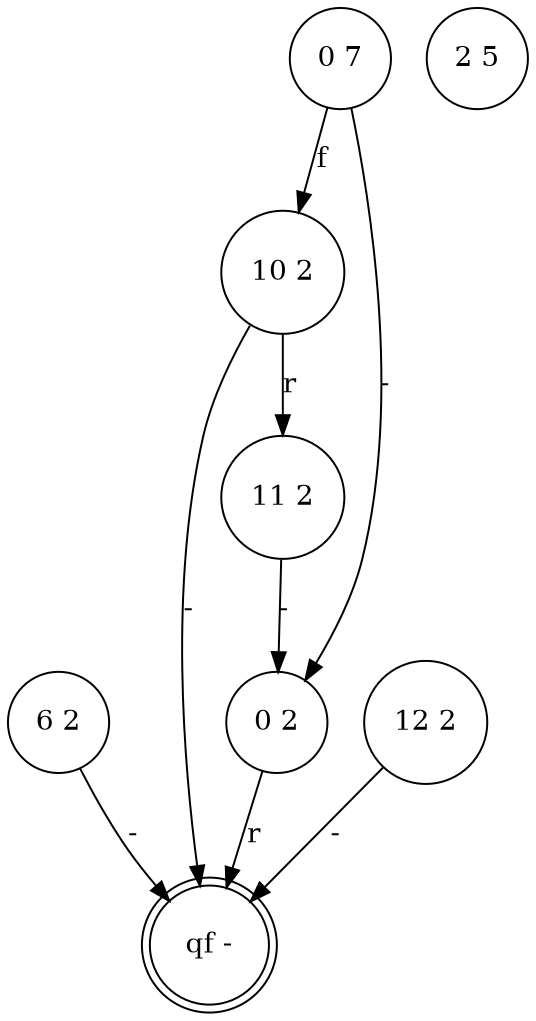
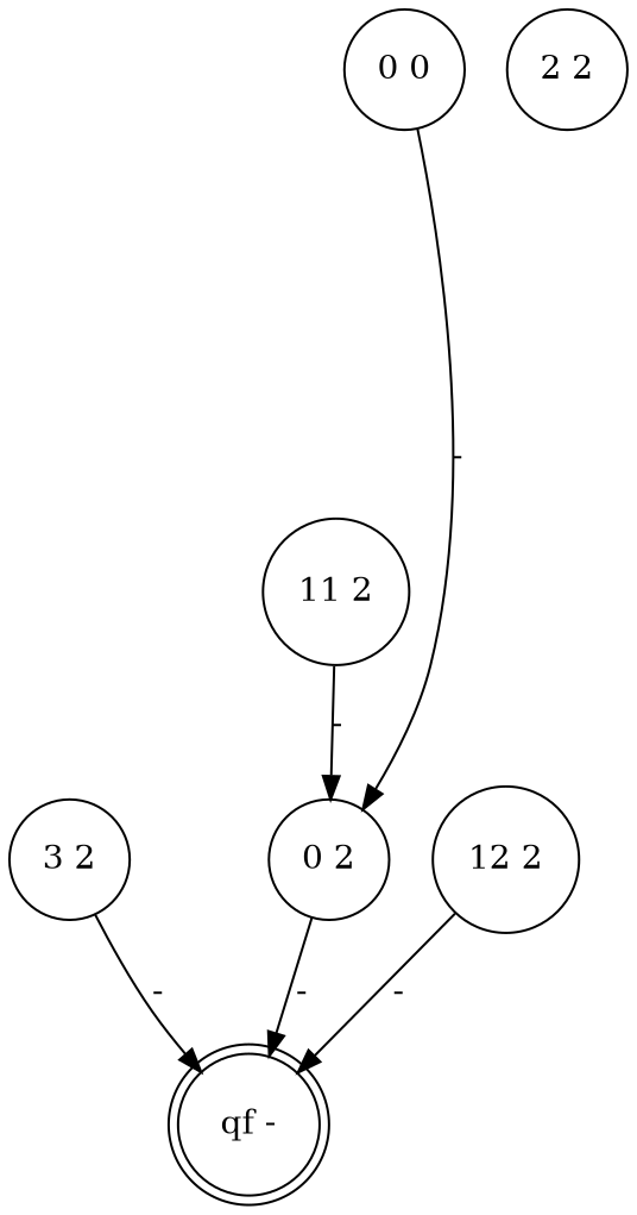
  digraph {
    node [shape=circle]
    "qf -" [shape=doublecircle]
-   "3 2" [label="6 2"]
-   "10 2"
+   "3 2"
    "11 2"
    "0 2"
    "12 2"
-   "0 0" [label="0 7"]
-   "2 2" [label="2 5"]
+   "0 0"
+   "2 2"
    "3 2" -> "qf -" [label="-"]
-   "10 2" -> "qf -" [label="-"]
-   "10 2" -> "11 2" [label=r]
    "11 2" -> "0 2" [label="-"]
-   "0 2" -> "qf -" [label=r]
+   "0 2" -> "qf -" [label="-"]
    "12 2" -> "qf -" [label="-"]
-   "0 0" -> "10 2" [label=f]
    "0 0" -> "0 2" [label="-"]
  }
